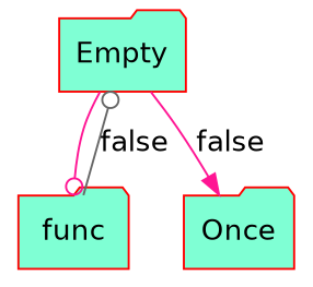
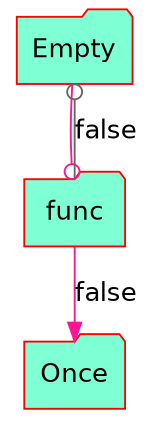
  digraph {
    fontname="DejaVu Sans"
    rankdir=TB
    node [color=red fillcolor=aquamarine fontname="DejaVu Sans" shape=folder style=filled]
    edge [arrowhead=odot color=deeppink fontname="DejaVu Sans" style=solid]
    n1 [label=Empty]
    n2 [label=func]
    n3 [label=Once]
    n1 -> n2
    n2 -> n1 [color=gray40 label=false]
-   n1 -> n3 [arrowhead=normal label=false]
+   n2 -> n3 [arrowhead=normal label=false]
  }
